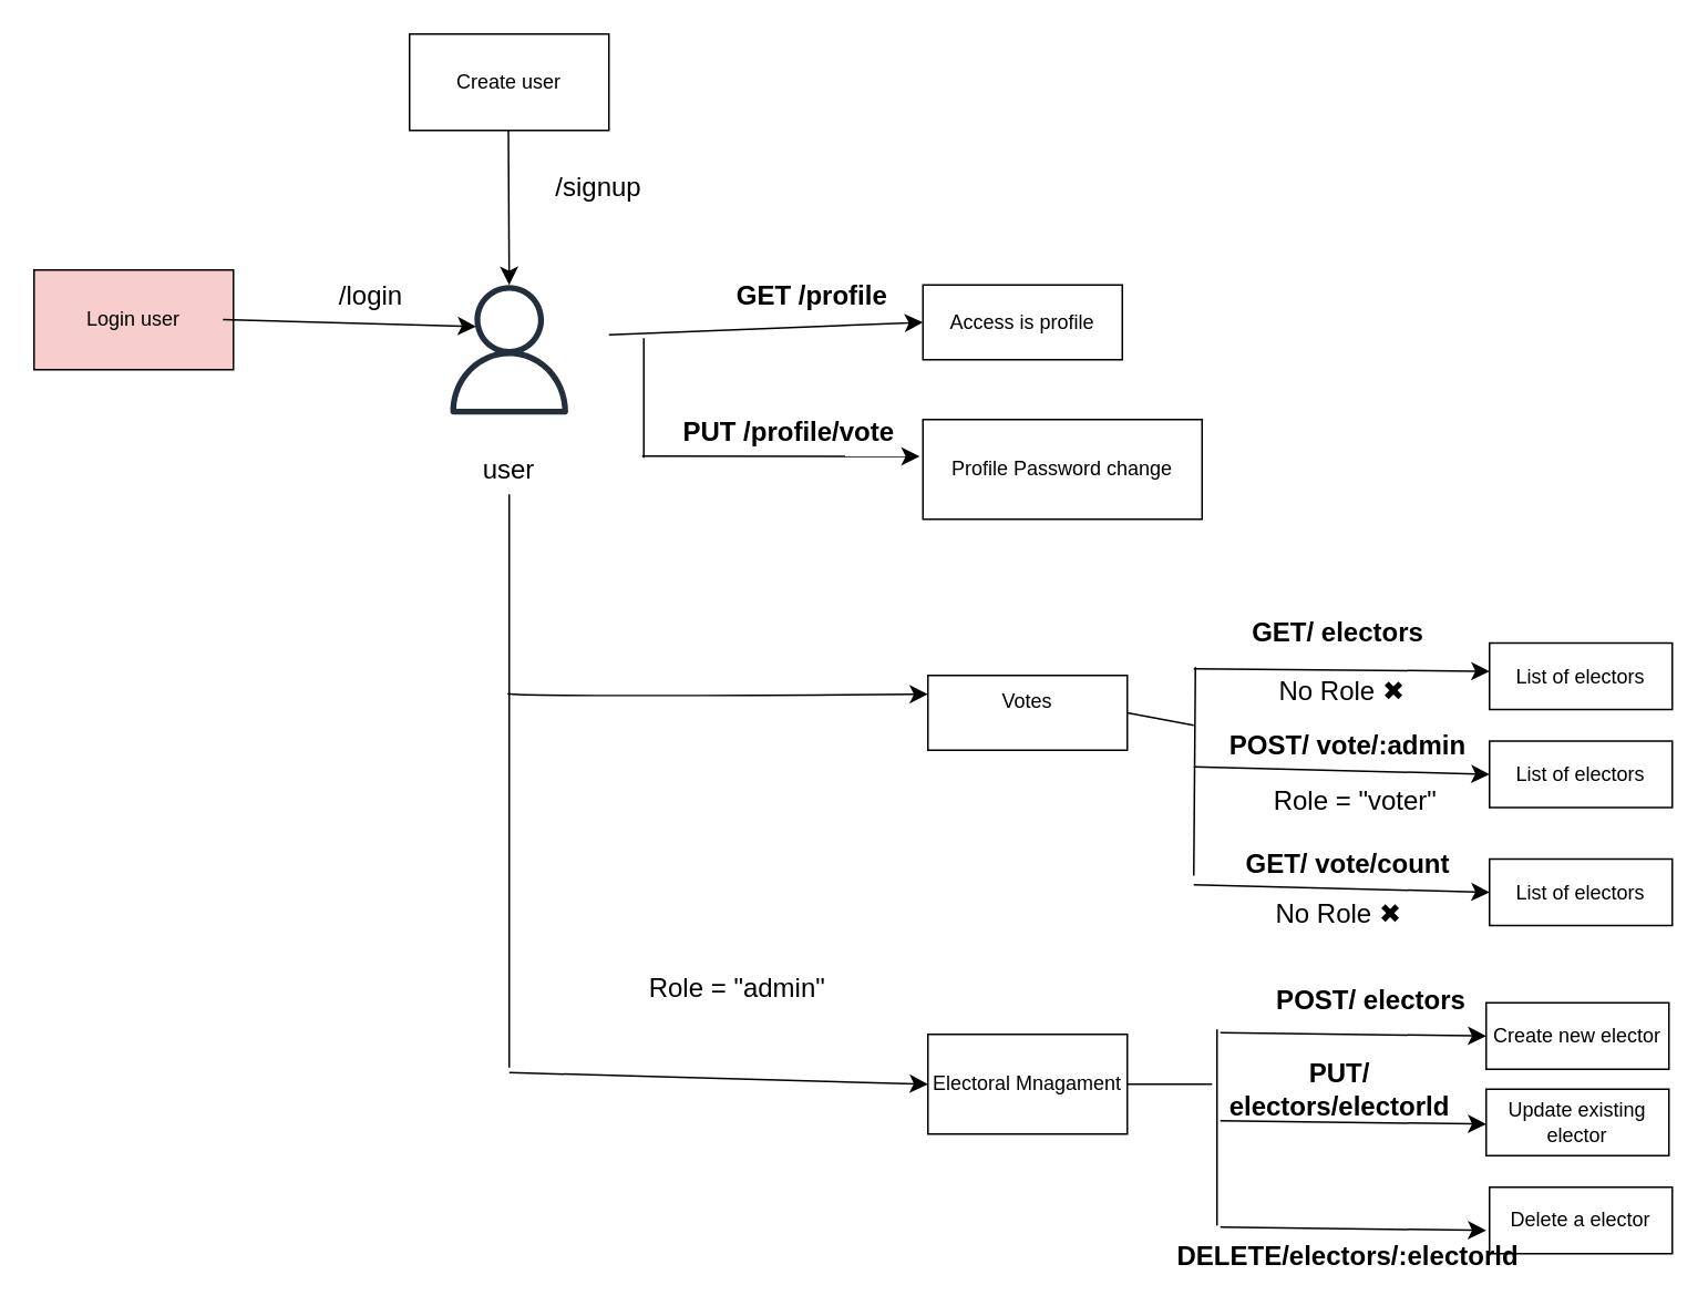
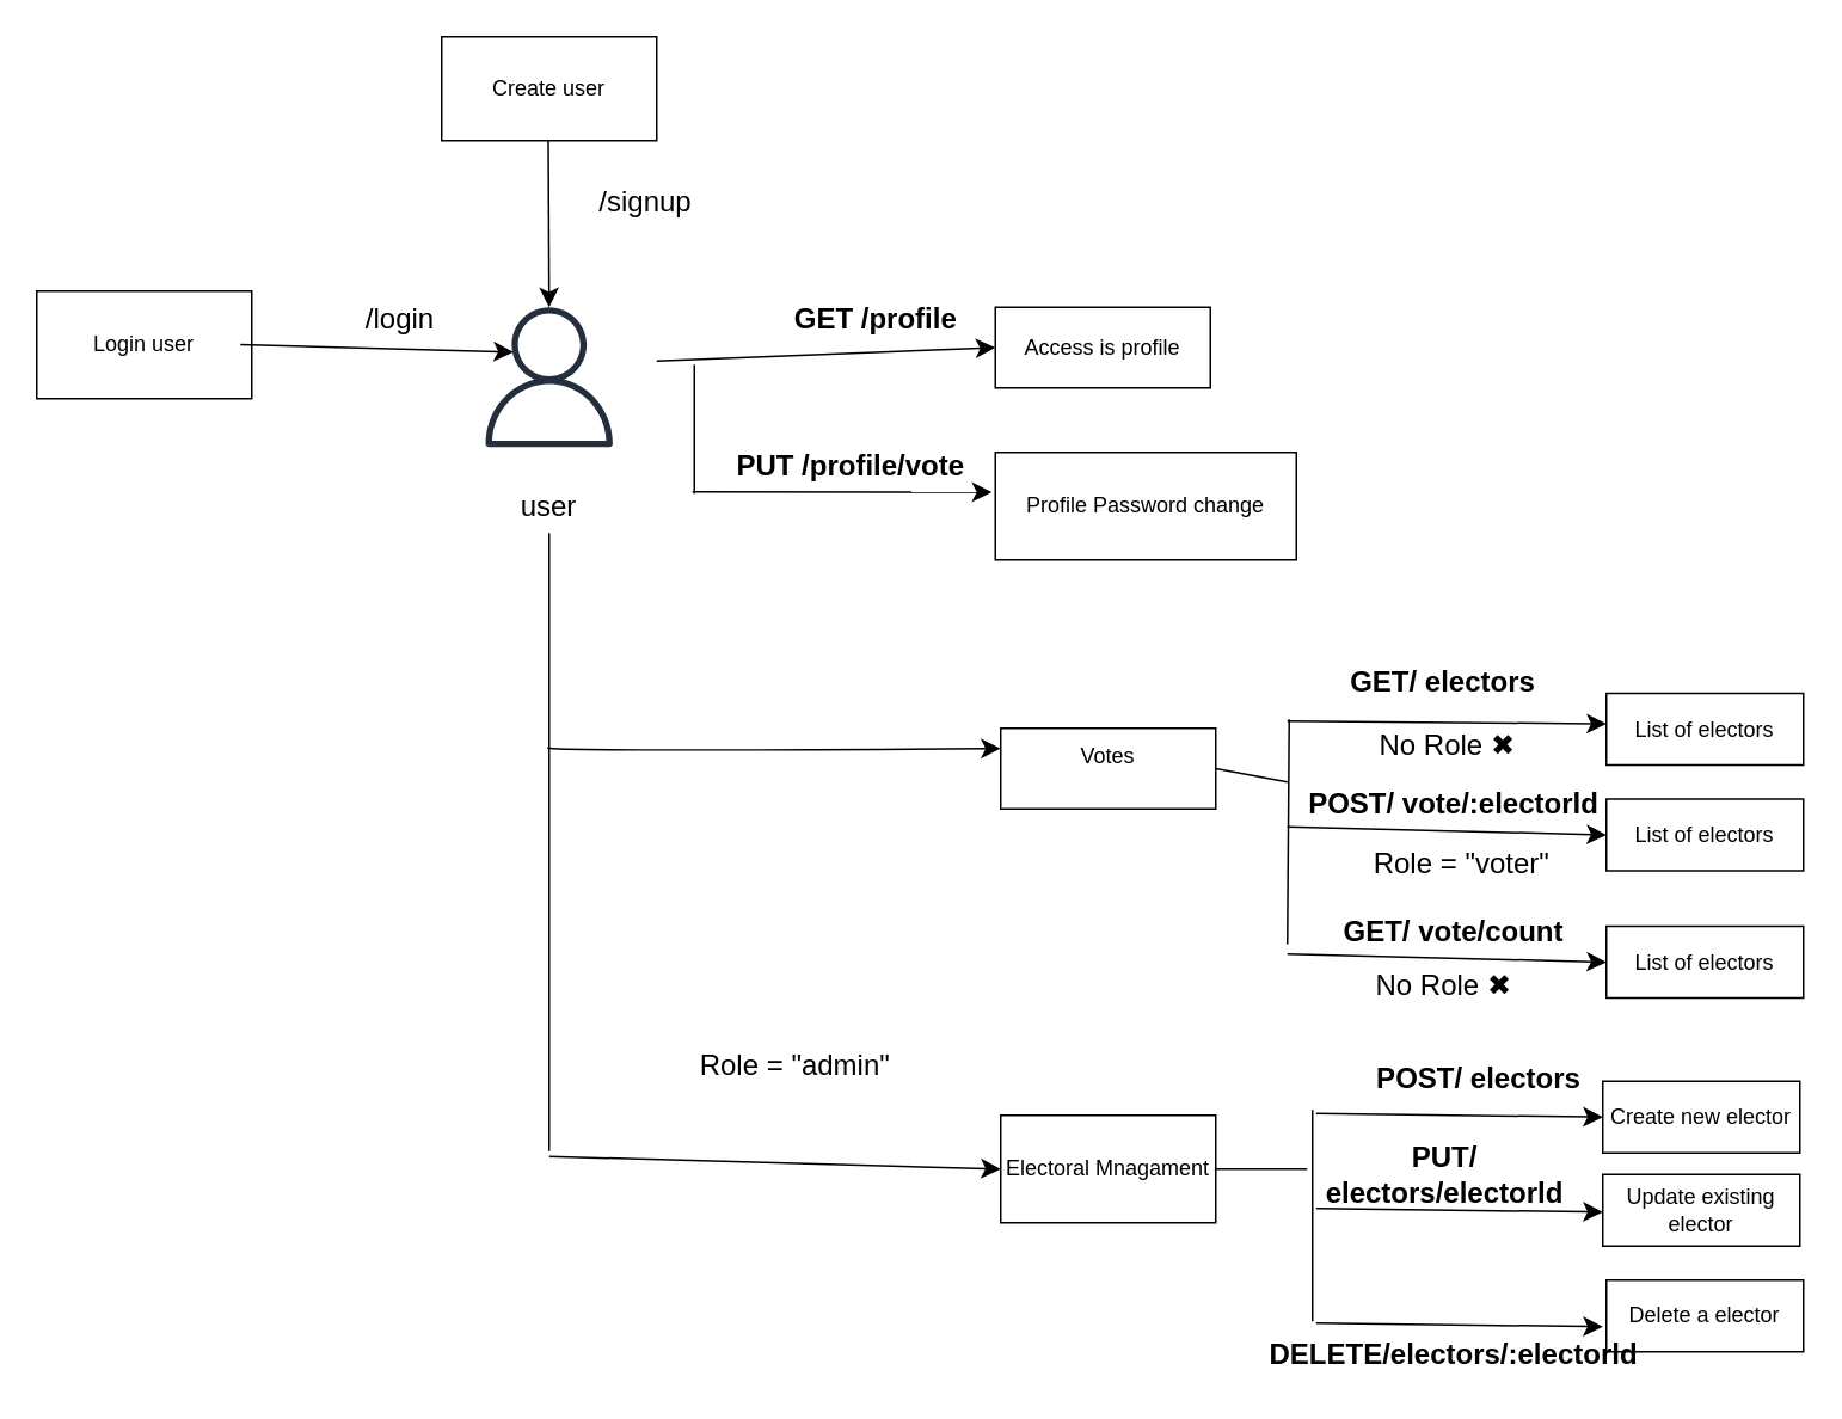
  <mxCell id="0" />
  <mxCell id="1" parent="0" />
  <mxCell id="2" value="Create user" style="rounded=0;whiteSpace=wrap;html=1;" vertex="1" parent="1"><mxGeometry x="246" y="20" width="120" height="58" as="geometry" /></mxCell>
  <mxCell id="3" value="" style="endArrow=classic;html=1;rounded=0;fontSize=12;startSize=8;endSize=8;curved=1;entryX=0.5;entryY=0;entryDx=0;entryDy=0;" edge="1" parent="1"><mxGeometry width="50" height="50" relative="1" as="geometry"><mxPoint x="305.5" y="78" as="sourcePoint" /><mxPoint x="306" y="171" as="targetPoint" /></mxGeometry></mxCell>
  <mxCell id="4" value="/signup&lt;div&gt;&lt;br&gt;&lt;/div&gt;" style="text;html=1;align=center;verticalAlign=middle;whiteSpace=wrap;rounded=0;fontSize=16;" vertex="1" parent="1"><mxGeometry x="330" y="107" width="60" height="30" as="geometry" /></mxCell>
- <mxCell id="5" value="Login user" style="rounded=0;whiteSpace=wrap;html=1;fillColor=#f8cecc;" vertex="1" parent="1"><mxGeometry x="20" y="162" width="120" height="60" as="geometry" /></mxCell>
+ <mxCell id="5" value="Login user" style="rounded=0;whiteSpace=wrap;html=1;" vertex="1" parent="1"><mxGeometry x="20" y="162" width="120" height="60" as="geometry" /></mxCell>
  <mxCell id="6" value="" style="endArrow=classic;html=1;rounded=0;fontSize=12;startSize=8;endSize=8;curved=1;entryX=0;entryY=0.5;entryDx=0;entryDy=0;exitX=0.947;exitY=0.497;exitDx=0;exitDy=0;exitPerimeter=0;" edge="1" parent="1" source="5"><mxGeometry width="50" height="50" relative="1" as="geometry"><mxPoint x="162" y="195" as="sourcePoint" /><mxPoint x="286" y="196" as="targetPoint" /></mxGeometry></mxCell>
  <mxCell id="7" value="/login" style="text;html=1;align=center;verticalAlign=middle;whiteSpace=wrap;rounded=0;fontSize=16;" vertex="1" parent="1"><mxGeometry x="193" y="162" width="60" height="30" as="geometry" /></mxCell>
  <mxCell id="8" value="Access is profile" style="rounded=0;whiteSpace=wrap;html=1;" vertex="1" parent="1"><mxGeometry x="555" y="171" width="120" height="45" as="geometry" /></mxCell>
  <mxCell id="9" value="Profile Password change" style="rounded=0;whiteSpace=wrap;html=1;" vertex="1" parent="1"><mxGeometry x="555" y="252" width="168" height="60" as="geometry" /></mxCell>
  <mxCell id="10" value="" style="endArrow=classic;html=1;rounded=0;fontSize=12;startSize=8;endSize=8;curved=1;entryX=0;entryY=0.5;entryDx=0;entryDy=0;exitX=1;exitY=0.5;exitDx=0;exitDy=0;" edge="1" parent="1" target="8"><mxGeometry width="50" height="50" relative="1" as="geometry"><mxPoint x="366" y="201" as="sourcePoint" /><mxPoint x="500" y="181" as="targetPoint" /></mxGeometry></mxCell>
  <mxCell id="11" value="" style="endArrow=none;html=1;rounded=0;fontSize=12;startSize=8;endSize=8;curved=1;" edge="1" parent="1"><mxGeometry width="50" height="50" relative="1" as="geometry"><mxPoint x="387" y="203" as="sourcePoint" /><mxPoint x="387" y="275" as="targetPoint" /></mxGeometry></mxCell>
  <mxCell id="12" value="" style="endArrow=classic;html=1;rounded=0;fontSize=12;startSize=8;endSize=8;curved=1;entryX=-0.012;entryY=0.37;entryDx=0;entryDy=0;entryPerimeter=0;" edge="1" parent="1" target="9"><mxGeometry width="50" height="50" relative="1" as="geometry"><mxPoint x="386" y="274" as="sourcePoint" /><mxPoint x="500" y="181" as="targetPoint" /></mxGeometry></mxCell>
  <mxCell id="13" value="&lt;b&gt;GET /profile&lt;/b&gt;" style="text;html=1;align=center;verticalAlign=middle;whiteSpace=wrap;rounded=0;fontSize=16;" vertex="1" parent="1"><mxGeometry x="431" y="162" width="115" height="30" as="geometry" /></mxCell>
  <mxCell id="14" value="&lt;b&gt;PUT /profile/vote&lt;/b&gt;" style="text;html=1;align=center;verticalAlign=middle;whiteSpace=wrap;rounded=0;fontSize=16;" vertex="1" parent="1"><mxGeometry x="379" y="244" width="191" height="30" as="geometry" /></mxCell>
  <mxCell id="15" value="" style="sketch=0;outlineConnect=0;fontColor=#232F3E;gradientColor=none;fillColor=#232F3D;strokeColor=none;dashed=0;verticalLabelPosition=bottom;verticalAlign=top;align=center;html=1;fontSize=12;fontStyle=0;aspect=fixed;pointerEvents=1;shape=mxgraph.aws4.user;" vertex="1" parent="1"><mxGeometry x="267" y="171" width="78" height="78" as="geometry" /></mxCell>
  <mxCell id="16" value="user" style="text;html=1;align=center;verticalAlign=middle;whiteSpace=wrap;rounded=0;fontSize=16;" vertex="1" parent="1"><mxGeometry x="276" y="267" width="60" height="30" as="geometry" /></mxCell>
  <mxCell id="17" value="Votes&lt;div&gt;&lt;br&gt;&lt;/div&gt;" style="rounded=0;whiteSpace=wrap;html=1;" vertex="1" parent="1"><mxGeometry x="558" y="406" width="120" height="45" as="geometry" /></mxCell>
  <mxCell id="18" value="" style="endArrow=none;html=1;rounded=0;fontSize=12;startSize=8;endSize=8;curved=1;exitX=0.5;exitY=1;exitDx=0;exitDy=0;" edge="1" parent="1" source="16"><mxGeometry width="50" height="50" relative="1" as="geometry"><mxPoint x="345" y="263" as="sourcePoint" /><mxPoint x="306" y="642" as="targetPoint" /></mxGeometry></mxCell>
  <mxCell id="19" value="" style="endArrow=classic;html=1;rounded=0;fontSize=12;startSize=8;endSize=8;curved=1;entryX=0;entryY=0.25;entryDx=0;entryDy=0;" edge="1" parent="1" target="17"><mxGeometry width="50" height="50" relative="1" as="geometry"><mxPoint x="305" y="417" as="sourcePoint" /><mxPoint x="395" y="213" as="targetPoint" /><Array as="points"><mxPoint x="315" y="419" /></Array></mxGeometry></mxCell>
  <mxCell id="20" value="No Role&amp;nbsp;✖" style="text;html=1;align=center;verticalAlign=middle;whiteSpace=wrap;rounded=0;fontSize=16;" vertex="1" parent="1"><mxGeometry x="735.5" y="400" width="143" height="30" as="geometry" /></mxCell>
  <mxCell id="21" value="List of electors" style="rounded=0;whiteSpace=wrap;html=1;" vertex="1" parent="1"><mxGeometry x="896" y="386.5" width="110" height="40" as="geometry" /></mxCell>
  <mxCell id="22" value="List of electors" style="rounded=0;whiteSpace=wrap;html=1;" vertex="1" parent="1"><mxGeometry x="896" y="445.5" width="110" height="40" as="geometry" /></mxCell>
  <mxCell id="23" value="" style="endArrow=none;html=1;rounded=0;fontSize=12;startSize=8;endSize=8;curved=1;entryX=0;entryY=0.75;entryDx=0;entryDy=0;" edge="1" parent="1" target="32"><mxGeometry width="50" height="50" relative="1" as="geometry"><mxPoint x="719" y="401" as="sourcePoint" /><mxPoint x="719" y="463" as="targetPoint" /></mxGeometry></mxCell>
  <mxCell id="24" value="" style="endArrow=none;html=1;rounded=0;fontSize=12;startSize=8;endSize=8;curved=1;exitX=1;exitY=0.5;exitDx=0;exitDy=0;" edge="1" parent="1" source="17"><mxGeometry width="50" height="50" relative="1" as="geometry"><mxPoint x="812" y="263" as="sourcePoint" /><mxPoint x="718" y="436" as="targetPoint" /></mxGeometry></mxCell>
  <mxCell id="25" value="" style="endArrow=classic;html=1;rounded=0;fontSize=12;startSize=8;endSize=8;curved=1;entryX=0;entryY=0.5;entryDx=0;entryDy=0;" edge="1" parent="1"><mxGeometry width="50" height="50" relative="1" as="geometry"><mxPoint x="718" y="402" as="sourcePoint" /><mxPoint x="896" y="403.5" as="targetPoint" /></mxGeometry></mxCell>
  <mxCell id="26" value="" style="endArrow=classic;html=1;rounded=0;fontSize=12;startSize=8;endSize=8;curved=1;entryX=0;entryY=0.5;entryDx=0;entryDy=0;" edge="1" parent="1" target="22"><mxGeometry width="50" height="50" relative="1" as="geometry"><mxPoint x="718" y="461" as="sourcePoint" /><mxPoint x="862" y="213" as="targetPoint" /></mxGeometry></mxCell>
  <mxCell id="27" value="&lt;b&gt;GET/ electors&lt;/b&gt;" style="text;html=1;align=center;verticalAlign=middle;whiteSpace=wrap;rounded=0;fontSize=16;" vertex="1" parent="1"><mxGeometry x="751" y="365" width="108" height="30" as="geometry" /></mxCell>
- <mxCell id="28" value="&lt;b&gt;POST/ vote/:admin&lt;/b&gt;" style="text;html=1;align=center;verticalAlign=middle;whiteSpace=wrap;rounded=0;fontSize=16;" vertex="1" parent="1"><mxGeometry x="718" y="433" width="186" height="30" as="geometry" /></mxCell>
+ <mxCell id="28" value="&lt;b&gt;POST/ vote/:electorld&lt;/b&gt;" style="text;html=1;align=center;verticalAlign=middle;whiteSpace=wrap;rounded=0;fontSize=16;" vertex="1" parent="1"><mxGeometry x="718" y="433" width="186" height="30" as="geometry" /></mxCell>
  <mxCell id="29" value="Role = &quot;voter&quot;" style="text;html=1;align=center;verticalAlign=middle;whiteSpace=wrap;rounded=0;fontSize=16;" vertex="1" parent="1"><mxGeometry x="761" y="466" width="109" height="30" as="geometry" /></mxCell>
  <mxCell id="30" value="List of electors" style="rounded=0;whiteSpace=wrap;html=1;" vertex="1" parent="1"><mxGeometry x="896" y="516.5" width="110" height="40" as="geometry" /></mxCell>
  <mxCell id="31" value="" style="endArrow=classic;html=1;rounded=0;fontSize=12;startSize=8;endSize=8;curved=1;entryX=0;entryY=0.5;entryDx=0;entryDy=0;" edge="1" parent="1" target="30"><mxGeometry width="50" height="50" relative="1" as="geometry"><mxPoint x="718" y="532" as="sourcePoint" /><mxPoint x="862" y="284" as="targetPoint" /></mxGeometry></mxCell>
  <mxCell id="32" value="&lt;b&gt;GET/ vote/count&lt;/b&gt;" style="text;html=1;align=center;verticalAlign=middle;whiteSpace=wrap;rounded=0;fontSize=16;" vertex="1" parent="1"><mxGeometry x="718" y="504" width="186" height="30" as="geometry" /></mxCell>
  <mxCell id="33" value="&lt;div&gt;Electoral Mnagament&lt;/div&gt;" style="rounded=0;whiteSpace=wrap;html=1;" vertex="1" parent="1"><mxGeometry x="558" y="622" width="120" height="60" as="geometry" /></mxCell>
  <mxCell id="34" value="Role = &quot;admin&quot;" style="text;html=1;align=center;verticalAlign=middle;whiteSpace=wrap;rounded=0;fontSize=16;" vertex="1" parent="1"><mxGeometry x="372" y="579" width="143" height="30" as="geometry" /></mxCell>
  <mxCell id="35" value="" style="endArrow=classic;html=1;rounded=0;fontSize=12;startSize=8;endSize=8;curved=1;entryX=0;entryY=0.5;entryDx=0;entryDy=0;" edge="1" parent="1" target="33"><mxGeometry width="50" height="50" relative="1" as="geometry"><mxPoint x="306" y="645" as="sourcePoint" /><mxPoint x="539" y="492" as="targetPoint" /></mxGeometry></mxCell>
  <mxCell id="36" value="Create new elector" style="rounded=0;whiteSpace=wrap;html=1;" vertex="1" parent="1"><mxGeometry x="894" y="603" width="110" height="40" as="geometry" /></mxCell>
  <mxCell id="37" value="Update existing elector" style="rounded=0;whiteSpace=wrap;html=1;" vertex="1" parent="1"><mxGeometry x="894" y="655" width="110" height="40" as="geometry" /></mxCell>
  <mxCell id="38" value="Delete a elector" style="rounded=0;whiteSpace=wrap;html=1;" vertex="1" parent="1"><mxGeometry x="896" y="714" width="110" height="40" as="geometry" /></mxCell>
  <mxCell id="39" value="" style="endArrow=none;html=1;rounded=0;fontSize=12;startSize=8;endSize=8;curved=1;" edge="1" parent="1"><mxGeometry width="50" height="50" relative="1" as="geometry"><mxPoint x="732" y="737" as="sourcePoint" /><mxPoint x="732" y="619" as="targetPoint" /></mxGeometry></mxCell>
  <mxCell id="40" value="" style="endArrow=none;html=1;rounded=0;fontSize=12;startSize=8;endSize=8;curved=1;exitX=1;exitY=0.5;exitDx=0;exitDy=0;" edge="1" parent="1" source="33"><mxGeometry width="50" height="50" relative="1" as="geometry"><mxPoint x="856" y="542" as="sourcePoint" /><mxPoint x="729" y="652" as="targetPoint" /></mxGeometry></mxCell>
  <mxCell id="41" value="" style="endArrow=classic;html=1;rounded=0;fontSize=12;startSize=8;endSize=8;curved=1;entryX=0;entryY=0.5;entryDx=0;entryDy=0;" edge="1" parent="1" target="36"><mxGeometry width="50" height="50" relative="1" as="geometry"><mxPoint x="734" y="621" as="sourcePoint" /><mxPoint x="906" y="492" as="targetPoint" /></mxGeometry></mxCell>
  <mxCell id="42" value="" style="endArrow=classic;html=1;rounded=0;fontSize=12;startSize=8;endSize=8;curved=1;entryX=0;entryY=0.5;entryDx=0;entryDy=0;" edge="1" parent="1"><mxGeometry width="50" height="50" relative="1" as="geometry"><mxPoint x="734" y="674" as="sourcePoint" /><mxPoint x="894" y="676" as="targetPoint" /></mxGeometry></mxCell>
  <mxCell id="43" value="" style="endArrow=classic;html=1;rounded=0;fontSize=12;startSize=8;endSize=8;curved=1;entryX=0;entryY=0.5;entryDx=0;entryDy=0;" edge="1" parent="1"><mxGeometry width="50" height="50" relative="1" as="geometry"><mxPoint x="734" y="738" as="sourcePoint" /><mxPoint x="894" y="740" as="targetPoint" /></mxGeometry></mxCell>
  <mxCell id="44" value="&lt;b&gt;POST/ electors&lt;/b&gt;" style="text;html=1;align=center;verticalAlign=middle;whiteSpace=wrap;rounded=0;fontSize=16;" vertex="1" parent="1"><mxGeometry x="752" y="586" width="146" height="30" as="geometry" /></mxCell>
  <mxCell id="45" value="&lt;b&gt;PUT/ electors/electorld&lt;/b&gt;" style="text;html=1;align=center;verticalAlign=middle;whiteSpace=wrap;rounded=0;fontSize=16;" vertex="1" parent="1"><mxGeometry x="732.5" y="640" width="146" height="30" as="geometry" /></mxCell>
  <mxCell id="46" value="&lt;b&gt;DELETE/electors/:electorld&lt;/b&gt;" style="text;html=1;align=center;verticalAlign=middle;whiteSpace=wrap;rounded=0;fontSize=16;" vertex="1" parent="1"><mxGeometry x="738" y="740" width="146" height="30" as="geometry" /></mxCell>
  <mxCell id="47" value="No Role&amp;nbsp;✖" style="text;html=1;align=center;verticalAlign=middle;whiteSpace=wrap;rounded=0;fontSize=16;" vertex="1" parent="1"><mxGeometry x="734" y="534" width="143" height="30" as="geometry" /></mxCell>
